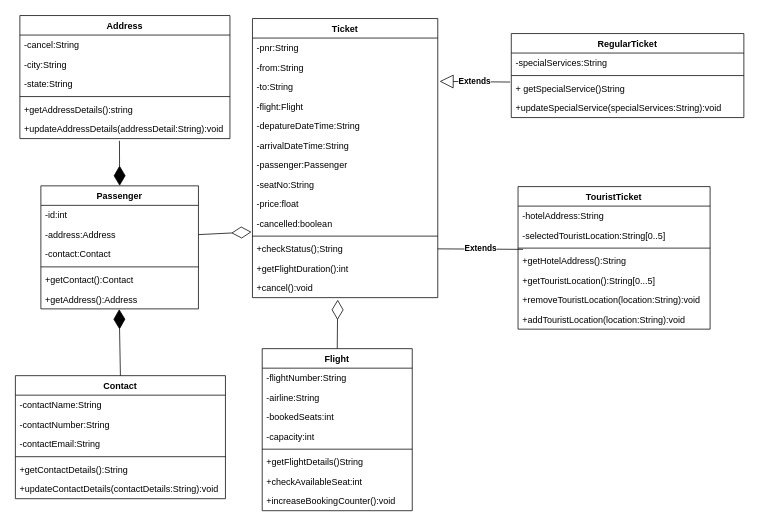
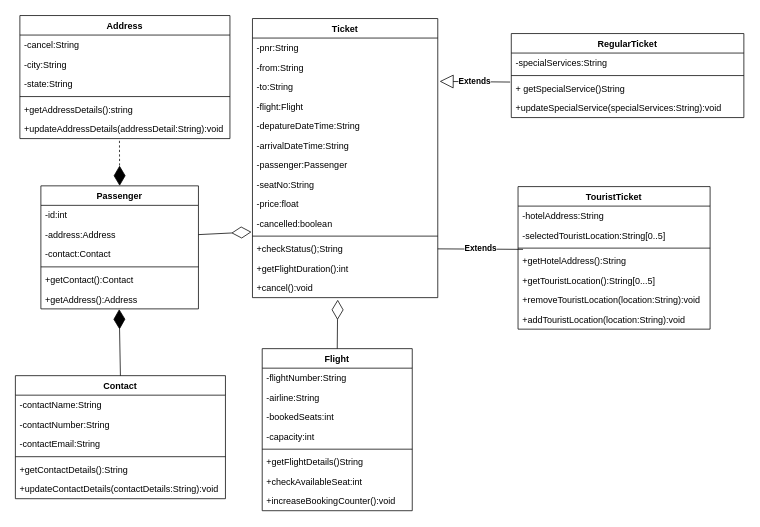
  <mxCell id="0" />
  <mxCell id="1" parent="0" />
  <mxCell id="2" value="Ticket" style="swimlane;fontStyle=1;childLayout=stackLayout;horizontal=1;startSize=26;fillColor=none;horizontalStack=0;resizeParent=1;resizeParentMax=0;resizeLast=0;collapsible=1;marginBottom=0;" parent="1" vertex="1"><mxGeometry x="336" y="24" width="247" height="372" as="geometry" /></mxCell>
  <mxCell id="3" value="-pnr:String" style="text;strokeColor=none;fillColor=none;align=left;verticalAlign=top;spacingLeft=4;spacingRight=4;overflow=hidden;rotatable=0;points=[[0,0.5],[1,0.5]];portConstraint=eastwest;" parent="2" vertex="1"><mxGeometry y="26" width="247" height="26" as="geometry" /></mxCell>
  <mxCell id="4" value="-from:String" style="text;strokeColor=none;fillColor=none;align=left;verticalAlign=top;spacingLeft=4;spacingRight=4;overflow=hidden;rotatable=0;points=[[0,0.5],[1,0.5]];portConstraint=eastwest;" parent="2" vertex="1"><mxGeometry y="52" width="247" height="26" as="geometry" /></mxCell>
  <mxCell id="5" value="-to:String" style="text;strokeColor=none;fillColor=none;align=left;verticalAlign=top;spacingLeft=4;spacingRight=4;overflow=hidden;rotatable=0;points=[[0,0.5],[1,0.5]];portConstraint=eastwest;" parent="2" vertex="1"><mxGeometry y="78" width="247" height="26" as="geometry" /></mxCell>
  <mxCell id="6" value="-flight:Flight" style="text;strokeColor=none;fillColor=none;align=left;verticalAlign=top;spacingLeft=4;spacingRight=4;overflow=hidden;rotatable=0;points=[[0,0.5],[1,0.5]];portConstraint=eastwest;" parent="2" vertex="1"><mxGeometry y="104" width="247" height="26" as="geometry" /></mxCell>
  <mxCell id="7" value="-depatureDateTime:String" style="text;strokeColor=none;fillColor=none;align=left;verticalAlign=top;spacingLeft=4;spacingRight=4;overflow=hidden;rotatable=0;points=[[0,0.5],[1,0.5]];portConstraint=eastwest;" parent="2" vertex="1"><mxGeometry y="130" width="247" height="26" as="geometry" /></mxCell>
  <mxCell id="8" value="-arrivalDateTime:String" style="text;strokeColor=none;fillColor=none;align=left;verticalAlign=top;spacingLeft=4;spacingRight=4;overflow=hidden;rotatable=0;points=[[0,0.5],[1,0.5]];portConstraint=eastwest;" parent="2" vertex="1"><mxGeometry y="156" width="247" height="26" as="geometry" /></mxCell>
  <mxCell id="9" value="-passenger:Passenger" style="text;strokeColor=none;fillColor=none;align=left;verticalAlign=top;spacingLeft=4;spacingRight=4;overflow=hidden;rotatable=0;points=[[0,0.5],[1,0.5]];portConstraint=eastwest;" parent="2" vertex="1"><mxGeometry y="182" width="247" height="26" as="geometry" /></mxCell>
  <mxCell id="10" value="-seatNo:String" style="text;strokeColor=none;fillColor=none;align=left;verticalAlign=top;spacingLeft=4;spacingRight=4;overflow=hidden;rotatable=0;points=[[0,0.5],[1,0.5]];portConstraint=eastwest;" vertex="1" parent="2"><mxGeometry y="208" width="247" height="26" as="geometry" /></mxCell>
  <mxCell id="11" value="-price:float" style="text;strokeColor=none;fillColor=none;align=left;verticalAlign=top;spacingLeft=4;spacingRight=4;overflow=hidden;rotatable=0;points=[[0,0.5],[1,0.5]];portConstraint=eastwest;" parent="2" vertex="1"><mxGeometry y="234" width="247" height="26" as="geometry" /></mxCell>
  <mxCell id="12" value="-cancelled:boolean" style="text;strokeColor=none;fillColor=none;align=left;verticalAlign=top;spacingLeft=4;spacingRight=4;overflow=hidden;rotatable=0;points=[[0,0.5],[1,0.5]];portConstraint=eastwest;" parent="2" vertex="1"><mxGeometry y="260" width="247" height="26" as="geometry" /></mxCell>
  <mxCell id="13" value="" style="line;strokeWidth=1;fillColor=none;align=left;verticalAlign=middle;spacingTop=-1;spacingLeft=3;spacingRight=3;rotatable=0;labelPosition=right;points=[];portConstraint=eastwest;" parent="2" vertex="1"><mxGeometry y="286" width="247" height="8" as="geometry" /></mxCell>
  <mxCell id="14" value="+checkStatus();String" style="text;strokeColor=none;fillColor=none;align=left;verticalAlign=top;spacingLeft=4;spacingRight=4;overflow=hidden;rotatable=0;points=[[0,0.5],[1,0.5]];portConstraint=eastwest;" parent="2" vertex="1"><mxGeometry y="294" width="247" height="26" as="geometry" /></mxCell>
  <mxCell id="15" value="+getFlightDuration():int" style="text;strokeColor=none;fillColor=none;align=left;verticalAlign=top;spacingLeft=4;spacingRight=4;overflow=hidden;rotatable=0;points=[[0,0.5],[1,0.5]];portConstraint=eastwest;" parent="2" vertex="1"><mxGeometry y="320" width="247" height="26" as="geometry" /></mxCell>
  <mxCell id="16" value="+cancel():void" style="text;strokeColor=none;fillColor=none;align=left;verticalAlign=top;spacingLeft=4;spacingRight=4;overflow=hidden;rotatable=0;points=[[0,0.5],[1,0.5]];portConstraint=eastwest;" parent="2" vertex="1"><mxGeometry y="346" width="247" height="26" as="geometry" /></mxCell>
  <mxCell id="17" value="Contact" style="swimlane;fontStyle=1;childLayout=stackLayout;horizontal=1;startSize=26;fillColor=none;horizontalStack=0;resizeParent=1;resizeParentMax=0;resizeLast=0;collapsible=1;marginBottom=0;" parent="1" vertex="1"><mxGeometry x="20" y="500" width="280" height="164" as="geometry" /></mxCell>
  <mxCell id="18" value="-contactName:String" style="text;strokeColor=none;fillColor=none;align=left;verticalAlign=top;spacingLeft=4;spacingRight=4;overflow=hidden;rotatable=0;points=[[0,0.5],[1,0.5]];portConstraint=eastwest;" parent="17" vertex="1"><mxGeometry y="26" width="280" height="26" as="geometry" /></mxCell>
  <mxCell id="19" value="-contactNumber:String" style="text;strokeColor=none;fillColor=none;align=left;verticalAlign=top;spacingLeft=4;spacingRight=4;overflow=hidden;rotatable=0;points=[[0,0.5],[1,0.5]];portConstraint=eastwest;" parent="17" vertex="1"><mxGeometry y="52" width="280" height="26" as="geometry" /></mxCell>
  <mxCell id="20" value="-contactEmail:String" style="text;strokeColor=none;fillColor=none;align=left;verticalAlign=top;spacingLeft=4;spacingRight=4;overflow=hidden;rotatable=0;points=[[0,0.5],[1,0.5]];portConstraint=eastwest;" parent="17" vertex="1"><mxGeometry y="78" width="280" height="26" as="geometry" /></mxCell>
  <mxCell id="21" value="" style="line;strokeWidth=1;fillColor=none;align=left;verticalAlign=middle;spacingTop=-1;spacingLeft=3;spacingRight=3;rotatable=0;labelPosition=right;points=[];portConstraint=eastwest;" parent="17" vertex="1"><mxGeometry y="104" width="280" height="8" as="geometry" /></mxCell>
  <mxCell id="22" value="+getContactDetails():String" style="text;strokeColor=none;fillColor=none;align=left;verticalAlign=top;spacingLeft=4;spacingRight=4;overflow=hidden;rotatable=0;points=[[0,0.5],[1,0.5]];portConstraint=eastwest;" parent="17" vertex="1"><mxGeometry y="112" width="280" height="26" as="geometry" /></mxCell>
  <mxCell id="23" value="+updateContactDetails(contactDetails:String):void" style="text;strokeColor=none;fillColor=none;align=left;verticalAlign=top;spacingLeft=4;spacingRight=4;overflow=hidden;rotatable=0;points=[[0,0.5],[1,0.5]];portConstraint=eastwest;" vertex="1" parent="17"><mxGeometry y="138" width="280" height="26" as="geometry" /></mxCell>
  <mxCell id="24" value="Address" style="swimlane;fontStyle=1;childLayout=stackLayout;horizontal=1;startSize=26;fillColor=none;horizontalStack=0;resizeParent=1;resizeParentMax=0;resizeLast=0;collapsible=1;marginBottom=0;" parent="1" vertex="1"><mxGeometry x="26" y="20" width="280" height="164" as="geometry" /></mxCell>
  <mxCell id="25" value="-cancel:String" style="text;strokeColor=none;fillColor=none;align=left;verticalAlign=top;spacingLeft=4;spacingRight=4;overflow=hidden;rotatable=0;points=[[0,0.5],[1,0.5]];portConstraint=eastwest;" parent="24" vertex="1"><mxGeometry y="26" width="280" height="26" as="geometry" /></mxCell>
  <mxCell id="26" value="-city:String" style="text;strokeColor=none;fillColor=none;align=left;verticalAlign=top;spacingLeft=4;spacingRight=4;overflow=hidden;rotatable=0;points=[[0,0.5],[1,0.5]];portConstraint=eastwest;" parent="24" vertex="1"><mxGeometry y="52" width="280" height="26" as="geometry" /></mxCell>
  <mxCell id="27" value="-state:String" style="text;strokeColor=none;fillColor=none;align=left;verticalAlign=top;spacingLeft=4;spacingRight=4;overflow=hidden;rotatable=0;points=[[0,0.5],[1,0.5]];portConstraint=eastwest;" parent="24" vertex="1"><mxGeometry y="78" width="280" height="26" as="geometry" /></mxCell>
  <mxCell id="28" value="" style="line;strokeWidth=1;fillColor=none;align=left;verticalAlign=middle;spacingTop=-1;spacingLeft=3;spacingRight=3;rotatable=0;labelPosition=right;points=[];portConstraint=eastwest;" parent="24" vertex="1"><mxGeometry y="104" width="280" height="8" as="geometry" /></mxCell>
  <mxCell id="29" value="+getAddressDetails():string" style="text;strokeColor=none;fillColor=none;align=left;verticalAlign=top;spacingLeft=4;spacingRight=4;overflow=hidden;rotatable=0;points=[[0,0.5],[1,0.5]];portConstraint=eastwest;" parent="24" vertex="1"><mxGeometry y="112" width="280" height="26" as="geometry" /></mxCell>
  <mxCell id="30" value="+updateAddressDetails(addressDetail:String):void" style="text;strokeColor=none;fillColor=none;align=left;verticalAlign=top;spacingLeft=4;spacingRight=4;overflow=hidden;rotatable=0;points=[[0,0.5],[1,0.5]];portConstraint=eastwest;" vertex="1" parent="24"><mxGeometry y="138" width="280" height="26" as="geometry" /></mxCell>
  <mxCell id="31" value="Passenger" style="swimlane;fontStyle=1;childLayout=stackLayout;horizontal=1;startSize=26;fillColor=none;horizontalStack=0;resizeParent=1;resizeParentMax=0;resizeLast=0;collapsible=1;marginBottom=0;" parent="1" vertex="1"><mxGeometry x="54" y="247" width="210" height="164" as="geometry" /></mxCell>
  <mxCell id="32" value="-id:int" style="text;strokeColor=none;fillColor=none;align=left;verticalAlign=top;spacingLeft=4;spacingRight=4;overflow=hidden;rotatable=0;points=[[0,0.5],[1,0.5]];portConstraint=eastwest;" parent="31" vertex="1"><mxGeometry y="26" width="210" height="26" as="geometry" /></mxCell>
  <mxCell id="33" value="-address:Address" style="text;strokeColor=none;fillColor=none;align=left;verticalAlign=top;spacingLeft=4;spacingRight=4;overflow=hidden;rotatable=0;points=[[0,0.5],[1,0.5]];portConstraint=eastwest;" parent="31" vertex="1"><mxGeometry y="52" width="210" height="26" as="geometry" /></mxCell>
  <mxCell id="34" value="-contact:Contact" style="text;strokeColor=none;fillColor=none;align=left;verticalAlign=top;spacingLeft=4;spacingRight=4;overflow=hidden;rotatable=0;points=[[0,0.5],[1,0.5]];portConstraint=eastwest;" vertex="1" parent="31"><mxGeometry y="78" width="210" height="26" as="geometry" /></mxCell>
  <mxCell id="35" value="" style="line;strokeWidth=1;fillColor=none;align=left;verticalAlign=middle;spacingTop=-1;spacingLeft=3;spacingRight=3;rotatable=0;labelPosition=right;points=[];portConstraint=eastwest;" vertex="1" parent="31"><mxGeometry y="104" width="210" height="8" as="geometry" /></mxCell>
  <mxCell id="36" value="+getContact():Contact" style="text;strokeColor=none;fillColor=none;align=left;verticalAlign=top;spacingLeft=4;spacingRight=4;overflow=hidden;rotatable=0;points=[[0,0.5],[1,0.5]];portConstraint=eastwest;" vertex="1" parent="31"><mxGeometry y="112" width="210" height="26" as="geometry" /></mxCell>
  <mxCell id="37" value="+getAddress():Address" style="text;strokeColor=none;fillColor=none;align=left;verticalAlign=top;spacingLeft=4;spacingRight=4;overflow=hidden;rotatable=0;points=[[0,0.5],[1,0.5]];portConstraint=eastwest;" vertex="1" parent="31"><mxGeometry y="138" width="210" height="26" as="geometry" /></mxCell>
  <mxCell id="38" value="RegularTicket" style="swimlane;fontStyle=1;childLayout=stackLayout;horizontal=1;startSize=26;fillColor=none;horizontalStack=0;resizeParent=1;resizeParentMax=0;resizeLast=0;collapsible=1;marginBottom=0;" parent="1" vertex="1"><mxGeometry x="681" y="44" width="310" height="112" as="geometry" /></mxCell>
  <mxCell id="39" value="-specialServices:String" style="text;strokeColor=none;fillColor=none;align=left;verticalAlign=top;spacingLeft=4;spacingRight=4;overflow=hidden;rotatable=0;points=[[0,0.5],[1,0.5]];portConstraint=eastwest;" parent="38" vertex="1"><mxGeometry y="26" width="310" height="26" as="geometry" /></mxCell>
  <mxCell id="40" value="" style="line;strokeWidth=1;fillColor=none;align=left;verticalAlign=middle;spacingTop=-1;spacingLeft=3;spacingRight=3;rotatable=0;labelPosition=right;points=[];portConstraint=eastwest;" parent="38" vertex="1"><mxGeometry y="52" width="310" height="8" as="geometry" /></mxCell>
  <mxCell id="41" value="+ getSpecialService()String" style="text;strokeColor=none;fillColor=none;align=left;verticalAlign=top;spacingLeft=4;spacingRight=4;overflow=hidden;rotatable=0;points=[[0,0.5],[1,0.5]];portConstraint=eastwest;" parent="38" vertex="1"><mxGeometry y="60" width="310" height="26" as="geometry" /></mxCell>
  <mxCell id="42" value="+updateSpecialService(specialServices:String):void" style="text;strokeColor=none;fillColor=none;align=left;verticalAlign=top;spacingLeft=4;spacingRight=4;overflow=hidden;rotatable=0;points=[[0,0.5],[1,0.5]];portConstraint=eastwest;" parent="38" vertex="1"><mxGeometry y="86" width="310" height="26" as="geometry" /></mxCell>
  <mxCell id="43" value="TouristTicket" style="swimlane;fontStyle=1;childLayout=stackLayout;horizontal=1;startSize=26;fillColor=none;horizontalStack=0;resizeParent=1;resizeParentMax=0;resizeLast=0;collapsible=1;marginBottom=0;" parent="1" vertex="1"><mxGeometry x="690" y="248" width="256" height="190" as="geometry" /></mxCell>
  <mxCell id="44" value="-hotelAddress:String" style="text;strokeColor=none;fillColor=none;align=left;verticalAlign=top;spacingLeft=4;spacingRight=4;overflow=hidden;rotatable=0;points=[[0,0.5],[1,0.5]];portConstraint=eastwest;" parent="43" vertex="1"><mxGeometry y="26" width="256" height="26" as="geometry" /></mxCell>
  <mxCell id="45" value="-selectedTouristLocation:String[0..5]" style="text;strokeColor=none;fillColor=none;align=left;verticalAlign=top;spacingLeft=4;spacingRight=4;overflow=hidden;rotatable=0;points=[[0,0.5],[1,0.5]];portConstraint=eastwest;" parent="43" vertex="1"><mxGeometry y="52" width="256" height="26" as="geometry" /></mxCell>
  <mxCell id="46" value="" style="line;strokeWidth=1;fillColor=none;align=left;verticalAlign=middle;spacingTop=-1;spacingLeft=3;spacingRight=3;rotatable=0;labelPosition=right;points=[];portConstraint=eastwest;" parent="43" vertex="1"><mxGeometry y="78" width="256" height="8" as="geometry" /></mxCell>
  <mxCell id="47" value="+getHotelAddress():String" style="text;strokeColor=none;fillColor=none;align=left;verticalAlign=top;spacingLeft=4;spacingRight=4;overflow=hidden;rotatable=0;points=[[0,0.5],[1,0.5]];portConstraint=eastwest;" parent="43" vertex="1"><mxGeometry y="86" width="256" height="26" as="geometry" /></mxCell>
  <mxCell id="48" value="+getTouristLocation():String[0...5]" style="text;strokeColor=none;fillColor=none;align=left;verticalAlign=top;spacingLeft=4;spacingRight=4;overflow=hidden;rotatable=0;points=[[0,0.5],[1,0.5]];portConstraint=eastwest;" vertex="1" parent="43"><mxGeometry y="112" width="256" height="26" as="geometry" /></mxCell>
  <mxCell id="49" value="+removeTouristLocation(location:String):void" style="text;strokeColor=none;fillColor=none;align=left;verticalAlign=top;spacingLeft=4;spacingRight=4;overflow=hidden;rotatable=0;points=[[0,0.5],[1,0.5]];portConstraint=eastwest;" vertex="1" parent="43"><mxGeometry y="138" width="256" height="26" as="geometry" /></mxCell>
  <mxCell id="50" value="+addTouristLocation(location:String):void" style="text;strokeColor=none;fillColor=none;align=left;verticalAlign=top;spacingLeft=4;spacingRight=4;overflow=hidden;rotatable=0;points=[[0,0.5],[1,0.5]];portConstraint=eastwest;" vertex="1" parent="43"><mxGeometry y="164" width="256" height="26" as="geometry" /></mxCell>
  <mxCell id="51" value="Flight" style="swimlane;fontStyle=1;childLayout=stackLayout;horizontal=1;startSize=26;fillColor=none;horizontalStack=0;resizeParent=1;resizeParentMax=0;resizeLast=0;collapsible=1;marginBottom=0;" parent="1" vertex="1"><mxGeometry x="349" y="464" width="200" height="216" as="geometry" /></mxCell>
  <mxCell id="52" value="-flightNumber:String" style="text;strokeColor=none;fillColor=none;align=left;verticalAlign=top;spacingLeft=4;spacingRight=4;overflow=hidden;rotatable=0;points=[[0,0.5],[1,0.5]];portConstraint=eastwest;" parent="51" vertex="1"><mxGeometry y="26" width="200" height="26" as="geometry" /></mxCell>
  <mxCell id="53" value="-airline:String" style="text;strokeColor=none;fillColor=none;align=left;verticalAlign=top;spacingLeft=4;spacingRight=4;overflow=hidden;rotatable=0;points=[[0,0.5],[1,0.5]];portConstraint=eastwest;" parent="51" vertex="1"><mxGeometry y="52" width="200" height="26" as="geometry" /></mxCell>
  <mxCell id="54" value="-bookedSeats:int" style="text;strokeColor=none;fillColor=none;align=left;verticalAlign=top;spacingLeft=4;spacingRight=4;overflow=hidden;rotatable=0;points=[[0,0.5],[1,0.5]];portConstraint=eastwest;" parent="51" vertex="1"><mxGeometry y="78" width="200" height="26" as="geometry" /></mxCell>
  <mxCell id="55" value="-capacity:int" style="text;strokeColor=none;fillColor=none;align=left;verticalAlign=top;spacingLeft=4;spacingRight=4;overflow=hidden;rotatable=0;points=[[0,0.5],[1,0.5]];portConstraint=eastwest;" parent="51" vertex="1"><mxGeometry y="104" width="200" height="26" as="geometry" /></mxCell>
  <mxCell id="56" value="" style="line;strokeWidth=1;fillColor=none;align=left;verticalAlign=middle;spacingTop=-1;spacingLeft=3;spacingRight=3;rotatable=0;labelPosition=right;points=[];portConstraint=eastwest;" parent="51" vertex="1"><mxGeometry y="130" width="200" height="8" as="geometry" /></mxCell>
  <mxCell id="57" value="+getFlightDetails()String" style="text;strokeColor=none;fillColor=none;align=left;verticalAlign=top;spacingLeft=4;spacingRight=4;overflow=hidden;rotatable=0;points=[[0,0.5],[1,0.5]];portConstraint=eastwest;" parent="51" vertex="1"><mxGeometry y="138" width="200" height="26" as="geometry" /></mxCell>
  <mxCell id="58" value="+checkAvailableSeat:int" style="text;strokeColor=none;fillColor=none;align=left;verticalAlign=top;spacingLeft=4;spacingRight=4;overflow=hidden;rotatable=0;points=[[0,0.5],[1,0.5]];portConstraint=eastwest;" parent="51" vertex="1"><mxGeometry y="164" width="200" height="26" as="geometry" /></mxCell>
  <mxCell id="59" value="+increaseBookingCounter():void" style="text;strokeColor=none;fillColor=none;align=left;verticalAlign=top;spacingLeft=4;spacingRight=4;overflow=hidden;rotatable=0;points=[[0,0.5],[1,0.5]];portConstraint=eastwest;" parent="51" vertex="1"><mxGeometry y="190" width="200" height="26" as="geometry" /></mxCell>
  <mxCell id="60" value="Extends" style="endArrow=block;endSize=16;endFill=0;html=1;rounded=0;entryX=1.01;entryY=0.222;entryDx=0;entryDy=0;exitX=-0.005;exitY=0.179;exitDx=0;exitDy=0;entryPerimeter=0;exitPerimeter=0;fontStyle=1" parent="1" target="5" edge="1" source="41"><mxGeometry width="160" relative="1" as="geometry"><mxPoint x="653" y="159" as="sourcePoint" /><mxPoint x="593" y="400" as="targetPoint" /></mxGeometry></mxCell>
  <mxCell id="61" value="Extends" style="endArrow=none;endSize=16;endFill=0;html=1;rounded=0;entryX=1;entryY=0.5;entryDx=0;entryDy=0;exitX=0.026;exitY=-0.09;exitDx=0;exitDy=0;exitPerimeter=0;fontStyle=1;" parent="1" source="47" edge="1" target="14"><mxGeometry width="160" relative="1" as="geometry"><mxPoint x="656.31" y="373.69" as="sourcePoint" /><mxPoint x="573" y="373.002" as="targetPoint" /></mxGeometry></mxCell>
- <mxCell id="62" value="" style="endArrow=diamondThin;endFill=1;endSize=24;html=1;rounded=0;entryX=0.5;entryY=0;entryDx=0;entryDy=0;exitX=0.474;exitY=1.115;exitDx=0;exitDy=0;exitPerimeter=0;" parent="1" source="30" target="31" edge="1"><mxGeometry width="160" relative="1" as="geometry"><mxPoint x="167" y="210" as="sourcePoint" /><mxPoint x="170" y="280" as="targetPoint" /></mxGeometry></mxCell>
+ <mxCell id="62" value="" style="endArrow=diamondThin;endFill=1;endSize=24;html=1;rounded=0;entryX=0.5;entryY=0;entryDx=0;entryDy=0;exitX=0.474;exitY=1.115;exitDx=0;exitDy=0;exitPerimeter=0;dashed=1;" parent="1" source="30" target="31" edge="1"><mxGeometry width="160" relative="1" as="geometry"><mxPoint x="167" y="210" as="sourcePoint" /><mxPoint x="170" y="280" as="targetPoint" /></mxGeometry></mxCell>
  <mxCell id="63" value="" style="endArrow=diamondThin;endFill=1;endSize=24;html=1;rounded=0;entryX=0.497;entryY=1.013;entryDx=0;entryDy=0;entryPerimeter=0;exitX=0.5;exitY=0;exitDx=0;exitDy=0;" parent="1" source="17" target="37" edge="1"><mxGeometry width="160" relative="1" as="geometry"><mxPoint x="170.87" y="521" as="sourcePoint" /><mxPoint x="168" y="389" as="targetPoint" /></mxGeometry></mxCell>
  <mxCell id="64" value="" style="endArrow=diamondThin;endFill=0;endSize=24;html=1;rounded=0;exitX=1;exitY=0.5;exitDx=0;exitDy=0;entryX=-0.005;entryY=0.943;entryDx=0;entryDy=0;entryPerimeter=0;" parent="1" source="33" target="12" edge="1"><mxGeometry width="160" relative="1" as="geometry"><mxPoint x="275" y="339" as="sourcePoint" /><mxPoint x="373" y="440" as="targetPoint" /></mxGeometry></mxCell>
  <mxCell id="65" value="" style="endArrow=diamondThin;endFill=0;endSize=24;html=1;rounded=0;exitX=0.5;exitY=0;exitDx=0;exitDy=0;entryX=0.46;entryY=1.106;entryDx=0;entryDy=0;entryPerimeter=0;" parent="1" source="51" target="16" edge="1"><mxGeometry width="160" relative="1" as="geometry"><mxPoint x="455.6" y="522" as="sourcePoint" /><mxPoint x="443" y="430" as="targetPoint" /></mxGeometry></mxCell>
